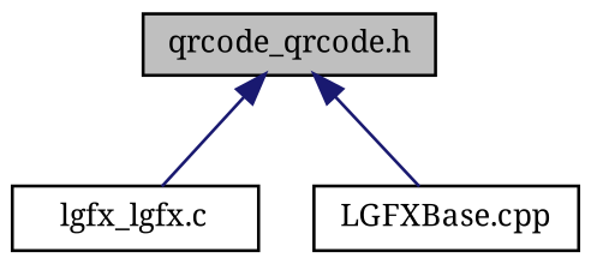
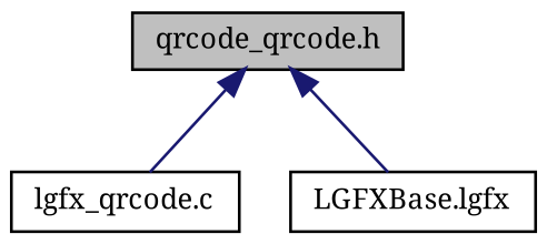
  digraph {
    fontname="Noto Serif"
    node [color=black fillcolor=white fontname="Noto Serif" fontsize=10 shape=record style=filled]
    edge [color=midnightblue dir=back fontname="Noto Serif" fontsize=10 labelfontname=Helvetica labelfontsize=10 style=solid]
    n1 [fillcolor=grey75 fontcolor=black height=0.2 label="qrcode_qrcode.h" width=0.4]
-   n2 [height=0.2 label="lgfx_lgfx.c" width=0.4]
-   n3 [height=0.2 label="LGFXBase.cpp" width=0.4]
+   n2 [height=0.2 label="lgfx_qrcode.c" width=0.4]
+   n3 [height=0.2 label="LGFXBase.lgfx" width=0.4]
    n1 -> n2
    n1 -> n3
  }
